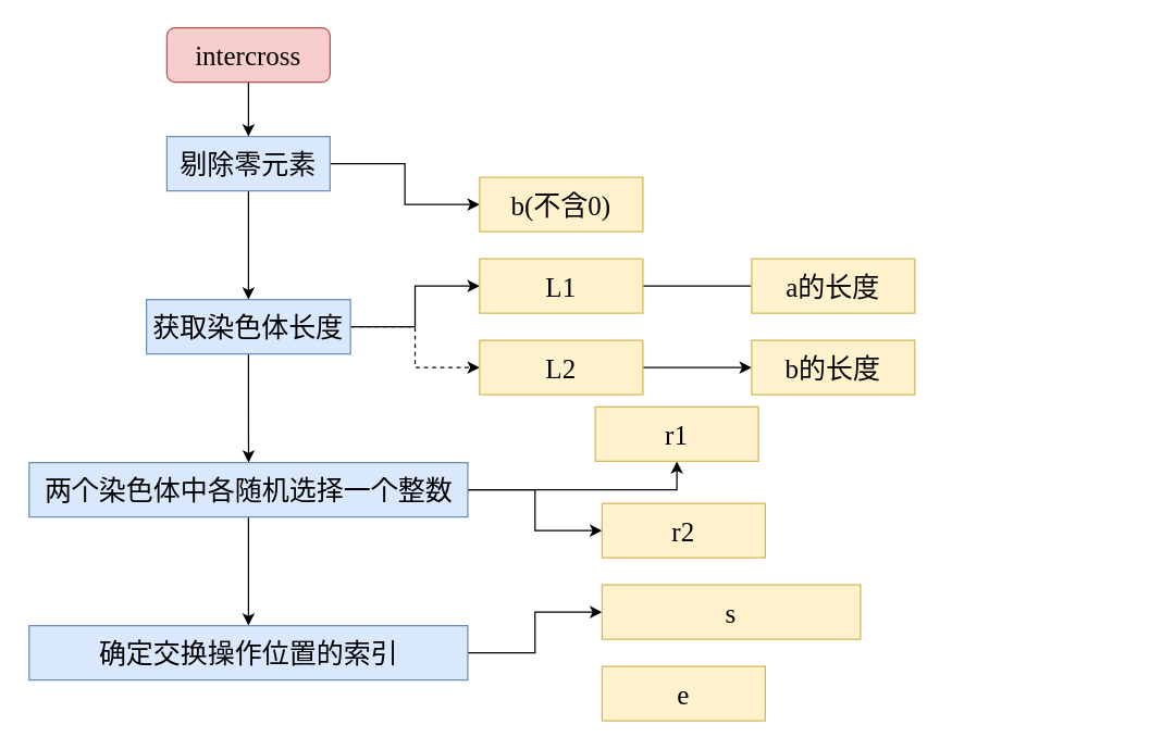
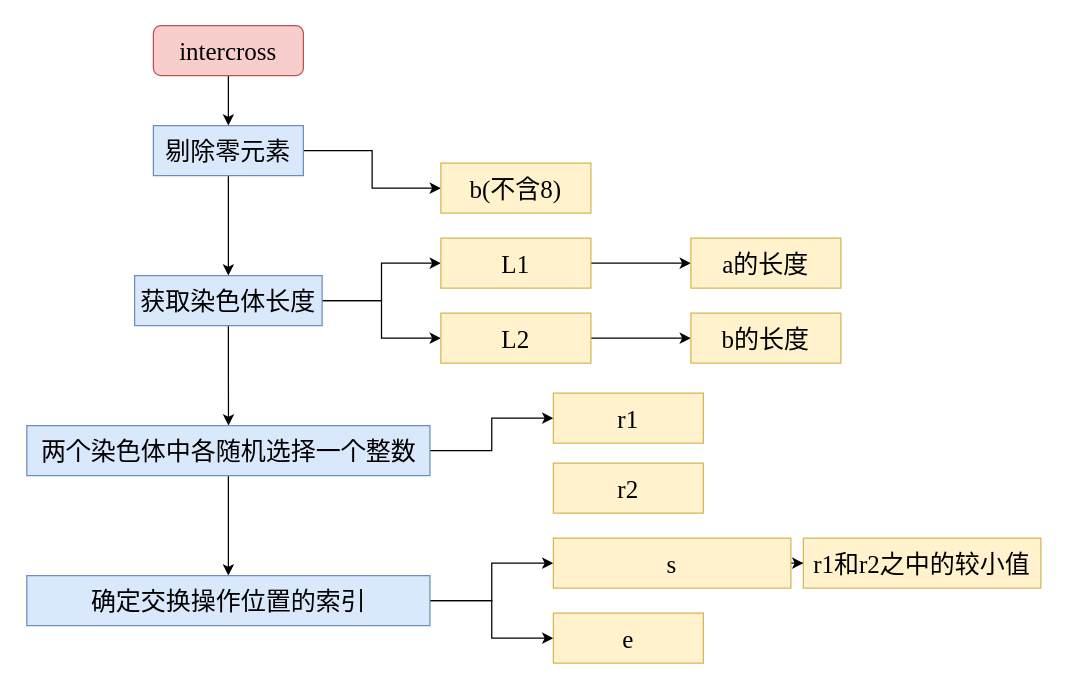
  <mxCell id="0" />
  <mxCell id="1" parent="0" />
  <mxCell id="2" style="edgeStyle=orthogonalEdgeStyle;rounded=0;orthogonalLoop=1;jettySize=auto;html=1;exitX=1;exitY=0.5;exitDx=0;exitDy=0;entryX=0;entryY=0.5;entryDx=0;entryDy=0;" edge="1" parent="1" source="4" target="7"><mxGeometry relative="1" as="geometry" /></mxCell>
  <mxCell id="3" style="edgeStyle=orthogonalEdgeStyle;rounded=0;orthogonalLoop=1;jettySize=auto;html=1;exitX=0.5;exitY=1;exitDx=0;exitDy=0;entryX=0.5;entryY=0;entryDx=0;entryDy=0;" edge="1" parent="1" source="4" target="11"><mxGeometry relative="1" as="geometry" /></mxCell>
  <mxCell id="4" value="&lt;font style=&quot;font-size: 20px;&quot; face=&quot;楷体-简&quot;&gt;剔除零元素&lt;/font&gt;" style="rounded=0;whiteSpace=wrap;html=1;fillColor=#dae8fc;strokeColor=#6c8ebf;" vertex="1" parent="1"><mxGeometry x="122" y="100" width="120" height="40" as="geometry" /></mxCell>
  <mxCell id="5" style="edgeStyle=orthogonalEdgeStyle;rounded=0;orthogonalLoop=1;jettySize=auto;html=1;exitX=0.5;exitY=1;exitDx=0;exitDy=0;" edge="1" parent="1" source="6" target="4"><mxGeometry relative="1" as="geometry" /></mxCell>
  <mxCell id="6" value="&lt;font size=&quot;1&quot; face=&quot;Times New Roman&quot;&gt;&lt;span style=&quot;font-size: 20px;&quot;&gt;intercross&lt;/span&gt;&lt;/font&gt;" style="rounded=1;whiteSpace=wrap;html=1;fontStyle=0;fillColor=#f8cecc;strokeColor=#b85450;" vertex="1" parent="1"><mxGeometry x="122" y="20" width="120" height="40" as="geometry" /></mxCell>
- <mxCell id="7" value="&lt;font style=&quot;font-size: 20px;&quot; face=&quot;楷体-简&quot;&gt;b(不含0)&lt;/font&gt;" style="rounded=0;whiteSpace=wrap;html=1;fillColor=#fff2cc;strokeColor=#d6b656;" vertex="1" parent="1"><mxGeometry x="352" y="130" width="120" height="40" as="geometry" /></mxCell>
+ <mxCell id="7" value="&lt;font style=&quot;font-size: 20px;&quot; face=&quot;楷体-简&quot;&gt;b(不含8)&lt;/font&gt;" style="rounded=0;whiteSpace=wrap;html=1;fillColor=#fff2cc;strokeColor=#d6b656;" vertex="1" parent="1"><mxGeometry x="352" y="130" width="120" height="40" as="geometry" /></mxCell>
  <mxCell id="8" style="edgeStyle=orthogonalEdgeStyle;rounded=0;orthogonalLoop=1;jettySize=auto;html=1;exitX=1;exitY=0.5;exitDx=0;exitDy=0;" edge="1" parent="1" source="11" target="13"><mxGeometry relative="1" as="geometry" /></mxCell>
- <mxCell id="9" style="edgeStyle=orthogonalEdgeStyle;rounded=0;orthogonalLoop=1;jettySize=auto;html=1;exitX=1;exitY=0.5;exitDx=0;exitDy=0;entryX=0;entryY=0.5;entryDx=0;entryDy=0;dashed=1;" edge="1" parent="1" source="11" target="15"><mxGeometry relative="1" as="geometry" /></mxCell>
+ <mxCell id="9" style="edgeStyle=orthogonalEdgeStyle;rounded=0;orthogonalLoop=1;jettySize=auto;html=1;exitX=1;exitY=0.5;exitDx=0;exitDy=0;entryX=0;entryY=0.5;entryDx=0;entryDy=0;" edge="1" parent="1" source="11" target="15"><mxGeometry relative="1" as="geometry" /></mxCell>
  <mxCell id="10" value="" style="edgeStyle=orthogonalEdgeStyle;rounded=0;orthogonalLoop=1;jettySize=auto;html=1;" edge="1" parent="1" source="11" target="21"><mxGeometry relative="1" as="geometry" /></mxCell>
  <mxCell id="11" value="&lt;font style=&quot;font-size: 20px;&quot; face=&quot;楷体-简&quot;&gt;获取染色体长度&lt;/font&gt;" style="rounded=0;whiteSpace=wrap;html=1;fillColor=#dae8fc;strokeColor=#6c8ebf;" vertex="1" parent="1"><mxGeometry x="107" y="220" width="150" height="40" as="geometry" /></mxCell>
- <mxCell id="12" value="" style="edgeStyle=orthogonalEdgeStyle;rounded=0;orthogonalLoop=1;jettySize=auto;html=1;endArrow=none;" edge="1" parent="1" source="13" target="16"><mxGeometry relative="1" as="geometry" /></mxCell>
+ <mxCell id="12" value="" style="edgeStyle=orthogonalEdgeStyle;rounded=0;orthogonalLoop=1;jettySize=auto;html=1;" edge="1" parent="1" source="13" target="16"><mxGeometry relative="1" as="geometry" /></mxCell>
  <mxCell id="13" value="&lt;font style=&quot;font-size: 20px;&quot; face=&quot;楷体-简&quot;&gt;L1&lt;/font&gt;" style="rounded=0;whiteSpace=wrap;html=1;fillColor=#fff2cc;strokeColor=#d6b656;" vertex="1" parent="1"><mxGeometry x="352" y="190" width="120" height="40" as="geometry" /></mxCell>
  <mxCell id="14" value="" style="edgeStyle=orthogonalEdgeStyle;rounded=0;orthogonalLoop=1;jettySize=auto;html=1;" edge="1" parent="1" source="15" target="17"><mxGeometry relative="1" as="geometry" /></mxCell>
  <mxCell id="15" value="&lt;font style=&quot;font-size: 20px;&quot; face=&quot;楷体-简&quot;&gt;L2&lt;/font&gt;" style="rounded=0;whiteSpace=wrap;html=1;fillColor=#fff2cc;strokeColor=#d6b656;" vertex="1" parent="1"><mxGeometry x="352" y="250" width="120" height="40" as="geometry" /></mxCell>
  <mxCell id="16" value="&lt;font face=&quot;楷体-简&quot;&gt;&lt;span style=&quot;font-size: 20px;&quot;&gt;a的长度&lt;/span&gt;&lt;/font&gt;" style="rounded=0;whiteSpace=wrap;html=1;fillColor=#fff2cc;strokeColor=#d6b656;" vertex="1" parent="1"><mxGeometry x="552" y="190" width="120" height="40" as="geometry" /></mxCell>
  <mxCell id="17" value="&lt;font style=&quot;font-size: 20px;&quot; face=&quot;楷体-简&quot;&gt;b的长度&lt;/font&gt;" style="rounded=0;whiteSpace=wrap;html=1;fillColor=#fff2cc;strokeColor=#d6b656;" vertex="1" parent="1"><mxGeometry x="552" y="250" width="120" height="40" as="geometry" /></mxCell>
  <mxCell id="18" style="edgeStyle=orthogonalEdgeStyle;rounded=0;orthogonalLoop=1;jettySize=auto;html=1;exitX=1;exitY=0.5;exitDx=0;exitDy=0;" edge="1" parent="1" source="21" target="22"><mxGeometry relative="1" as="geometry" /></mxCell>
- <mxCell id="19" style="edgeStyle=orthogonalEdgeStyle;rounded=0;orthogonalLoop=1;jettySize=auto;html=1;exitX=1;exitY=0.5;exitDx=0;exitDy=0;entryX=0;entryY=0.5;entryDx=0;entryDy=0;" edge="1" parent="1" source="21" target="23"><mxGeometry relative="1" as="geometry" /></mxCell>
  <mxCell id="20" value="" style="edgeStyle=orthogonalEdgeStyle;rounded=0;orthogonalLoop=1;jettySize=auto;html=1;" edge="1" parent="1" source="21" target="26"><mxGeometry relative="1" as="geometry" /></mxCell>
  <mxCell id="21" value="&lt;font style=&quot;font-size: 20px;&quot; face=&quot;楷体-简&quot;&gt;两个染色体中各随机选择一个整数&lt;/font&gt;" style="rounded=0;whiteSpace=wrap;html=1;fillColor=#dae8fc;strokeColor=#6c8ebf;" vertex="1" parent="1"><mxGeometry x="20.75" y="340" width="322.5" height="40" as="geometry" /></mxCell>
- <mxCell id="22" value="&lt;font style=&quot;font-size: 20px;&quot; face=&quot;楷体-简&quot;&gt;r1&lt;/font&gt;" style="rounded=0;whiteSpace=wrap;html=1;fillColor=#fff2cc;strokeColor=#d6b656;" vertex="1" parent="1"><mxGeometry x="437" y="299" width="120" height="40" as="geometry" /></mxCell>
+ <mxCell id="22" value="&lt;font style=&quot;font-size: 20px;&quot; face=&quot;楷体-简&quot;&gt;r1&lt;/font&gt;" style="rounded=0;whiteSpace=wrap;html=1;fillColor=#fff2cc;strokeColor=#d6b656;" vertex="1" parent="1"><mxGeometry x="442" y="314" width="120" height="40" as="geometry" /></mxCell>
  <mxCell id="23" value="&lt;font style=&quot;font-size: 20px;&quot; face=&quot;楷体-简&quot;&gt;r2&lt;/font&gt;" style="rounded=0;whiteSpace=wrap;html=1;fillColor=#fff2cc;strokeColor=#d6b656;" vertex="1" parent="1"><mxGeometry x="442" y="370" width="120" height="40" as="geometry" /></mxCell>
  <mxCell id="24" style="edgeStyle=orthogonalEdgeStyle;rounded=0;orthogonalLoop=1;jettySize=auto;html=1;exitX=1;exitY=0.5;exitDx=0;exitDy=0;" edge="1" parent="1" source="26" target="28"><mxGeometry relative="1" as="geometry" /></mxCell>
+ <mxCell id="25" style="edgeStyle=orthogonalEdgeStyle;rounded=0;orthogonalLoop=1;jettySize=auto;html=1;exitX=1;exitY=0.5;exitDx=0;exitDy=0;" edge="1" parent="1" source="26" target="29"><mxGeometry relative="1" as="geometry" /></mxCell>
  <mxCell id="26" value="&lt;font style=&quot;font-size: 20px;&quot; face=&quot;楷体-简&quot;&gt;确定交换操作位置的索引&lt;/font&gt;" style="rounded=0;whiteSpace=wrap;html=1;fillColor=#dae8fc;strokeColor=#6c8ebf;" vertex="1" parent="1"><mxGeometry x="20.75" y="460" width="322.5" height="40" as="geometry" /></mxCell>
+ <mxCell id="27" value="" style="edgeStyle=orthogonalEdgeStyle;rounded=0;orthogonalLoop=1;jettySize=auto;html=1;" edge="1" parent="1" source="28" target="30"><mxGeometry relative="1" as="geometry" /></mxCell>
  <mxCell id="28" value="&lt;font style=&quot;font-size: 20px;&quot; face=&quot;楷体-简&quot;&gt;s&lt;/font&gt;" style="rounded=0;whiteSpace=wrap;html=1;fillColor=#fff2cc;strokeColor=#d6b656;" vertex="1" parent="1"><mxGeometry x="442" y="430" width="190" height="40" as="geometry" /></mxCell>
  <mxCell id="29" value="&lt;font style=&quot;font-size: 20px;&quot; face=&quot;楷体-简&quot;&gt;e&lt;/font&gt;" style="rounded=0;whiteSpace=wrap;html=1;fillColor=#fff2cc;strokeColor=#d6b656;" vertex="1" parent="1"><mxGeometry x="442" y="490" width="120" height="40" as="geometry" /></mxCell>
+ <mxCell id="30" value="&lt;font face=&quot;楷体-简&quot;&gt;&lt;span style=&quot;font-size: 20px;&quot;&gt;r1和r2之中的较小值&lt;/span&gt;&lt;/font&gt;" style="rounded=0;whiteSpace=wrap;html=1;fillColor=#fff2cc;strokeColor=#d6b656;" vertex="1" parent="1"><mxGeometry x="642" y="430" width="190" height="40" as="geometry" /></mxCell>
